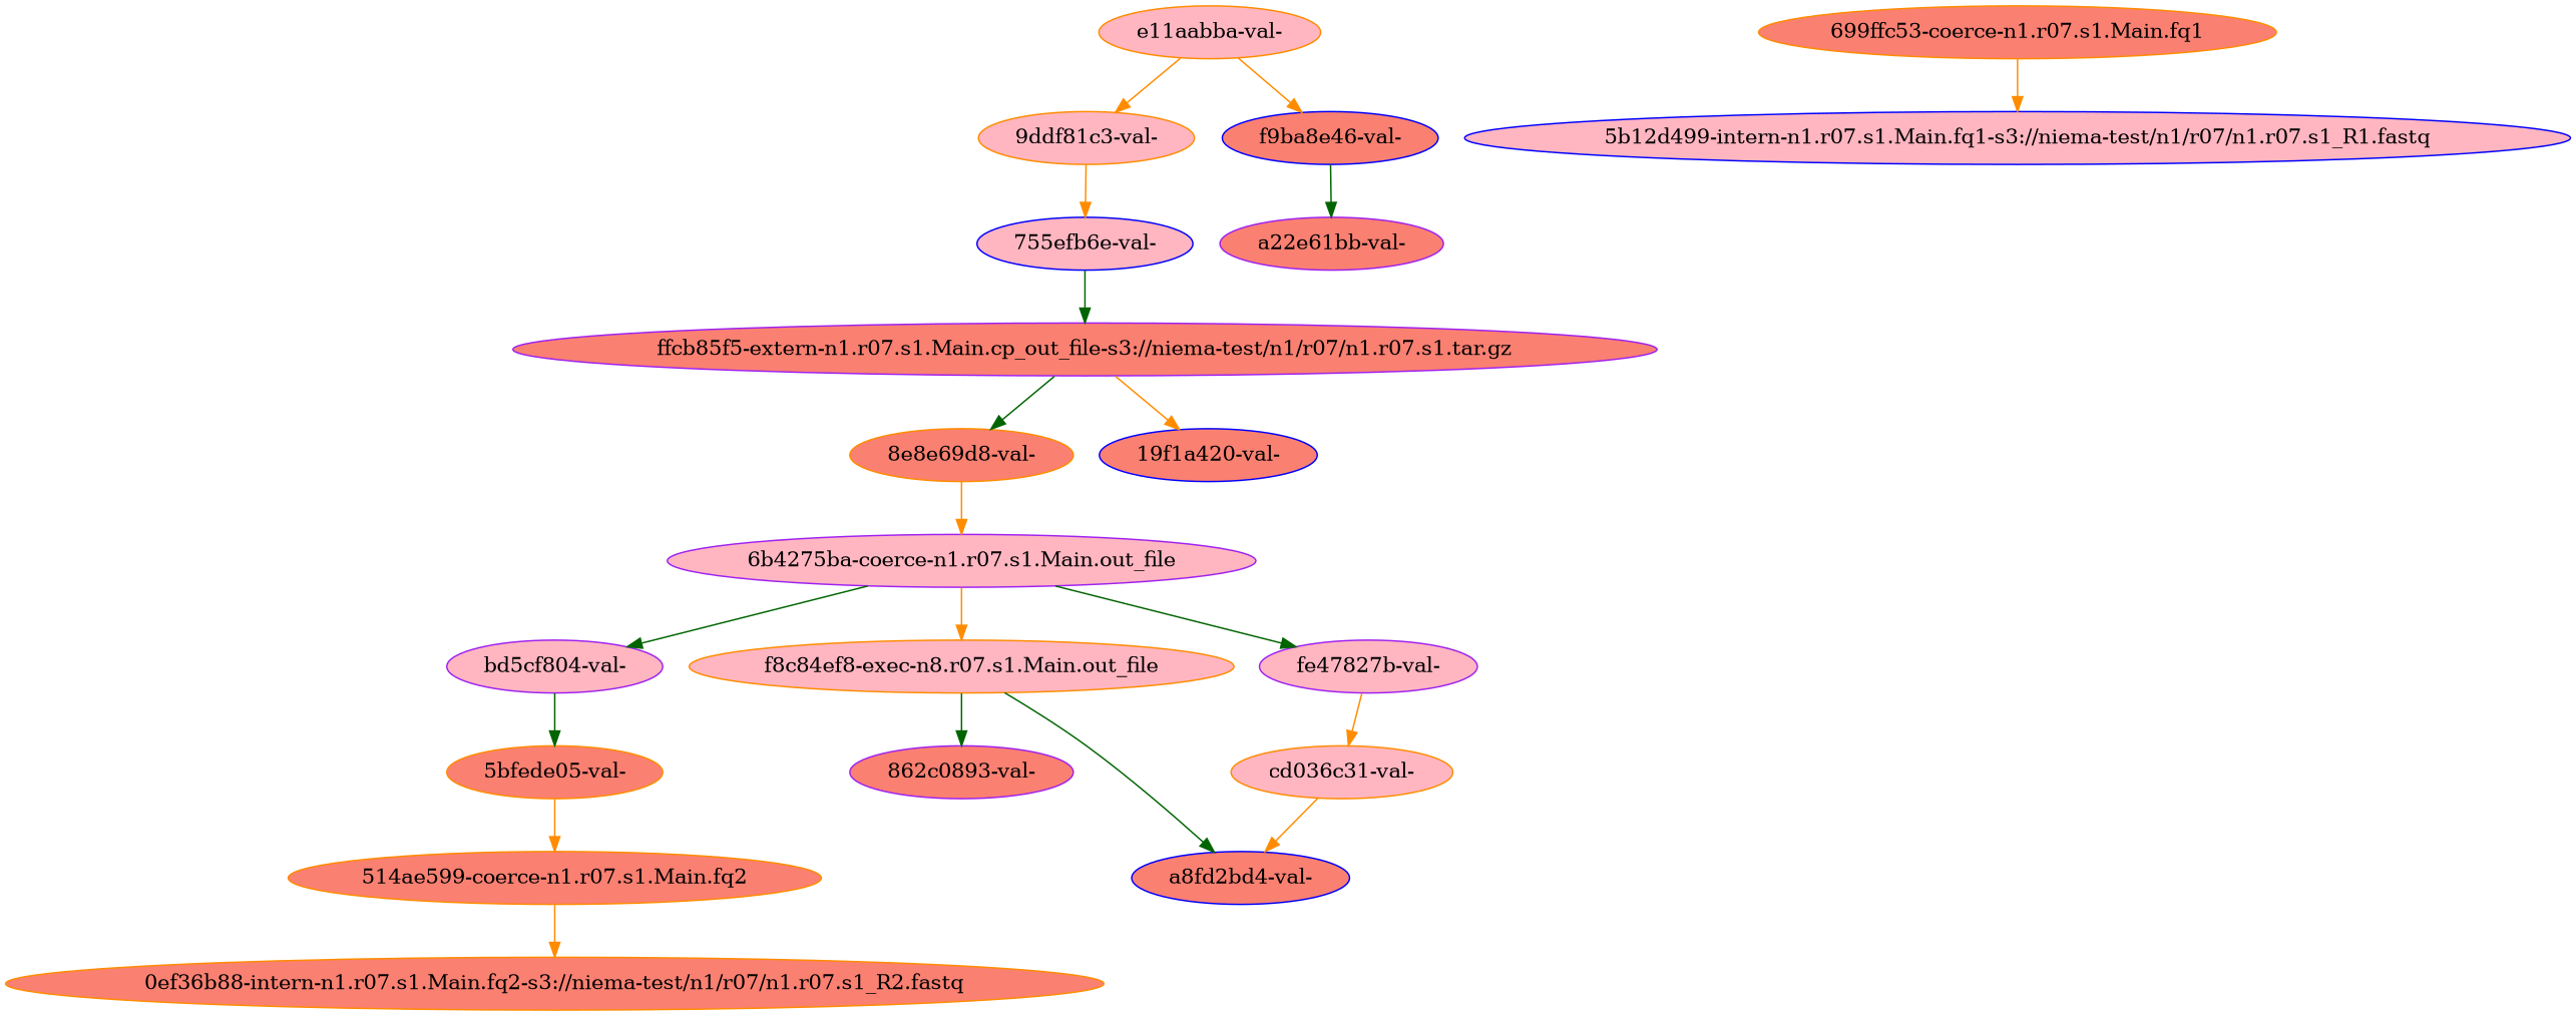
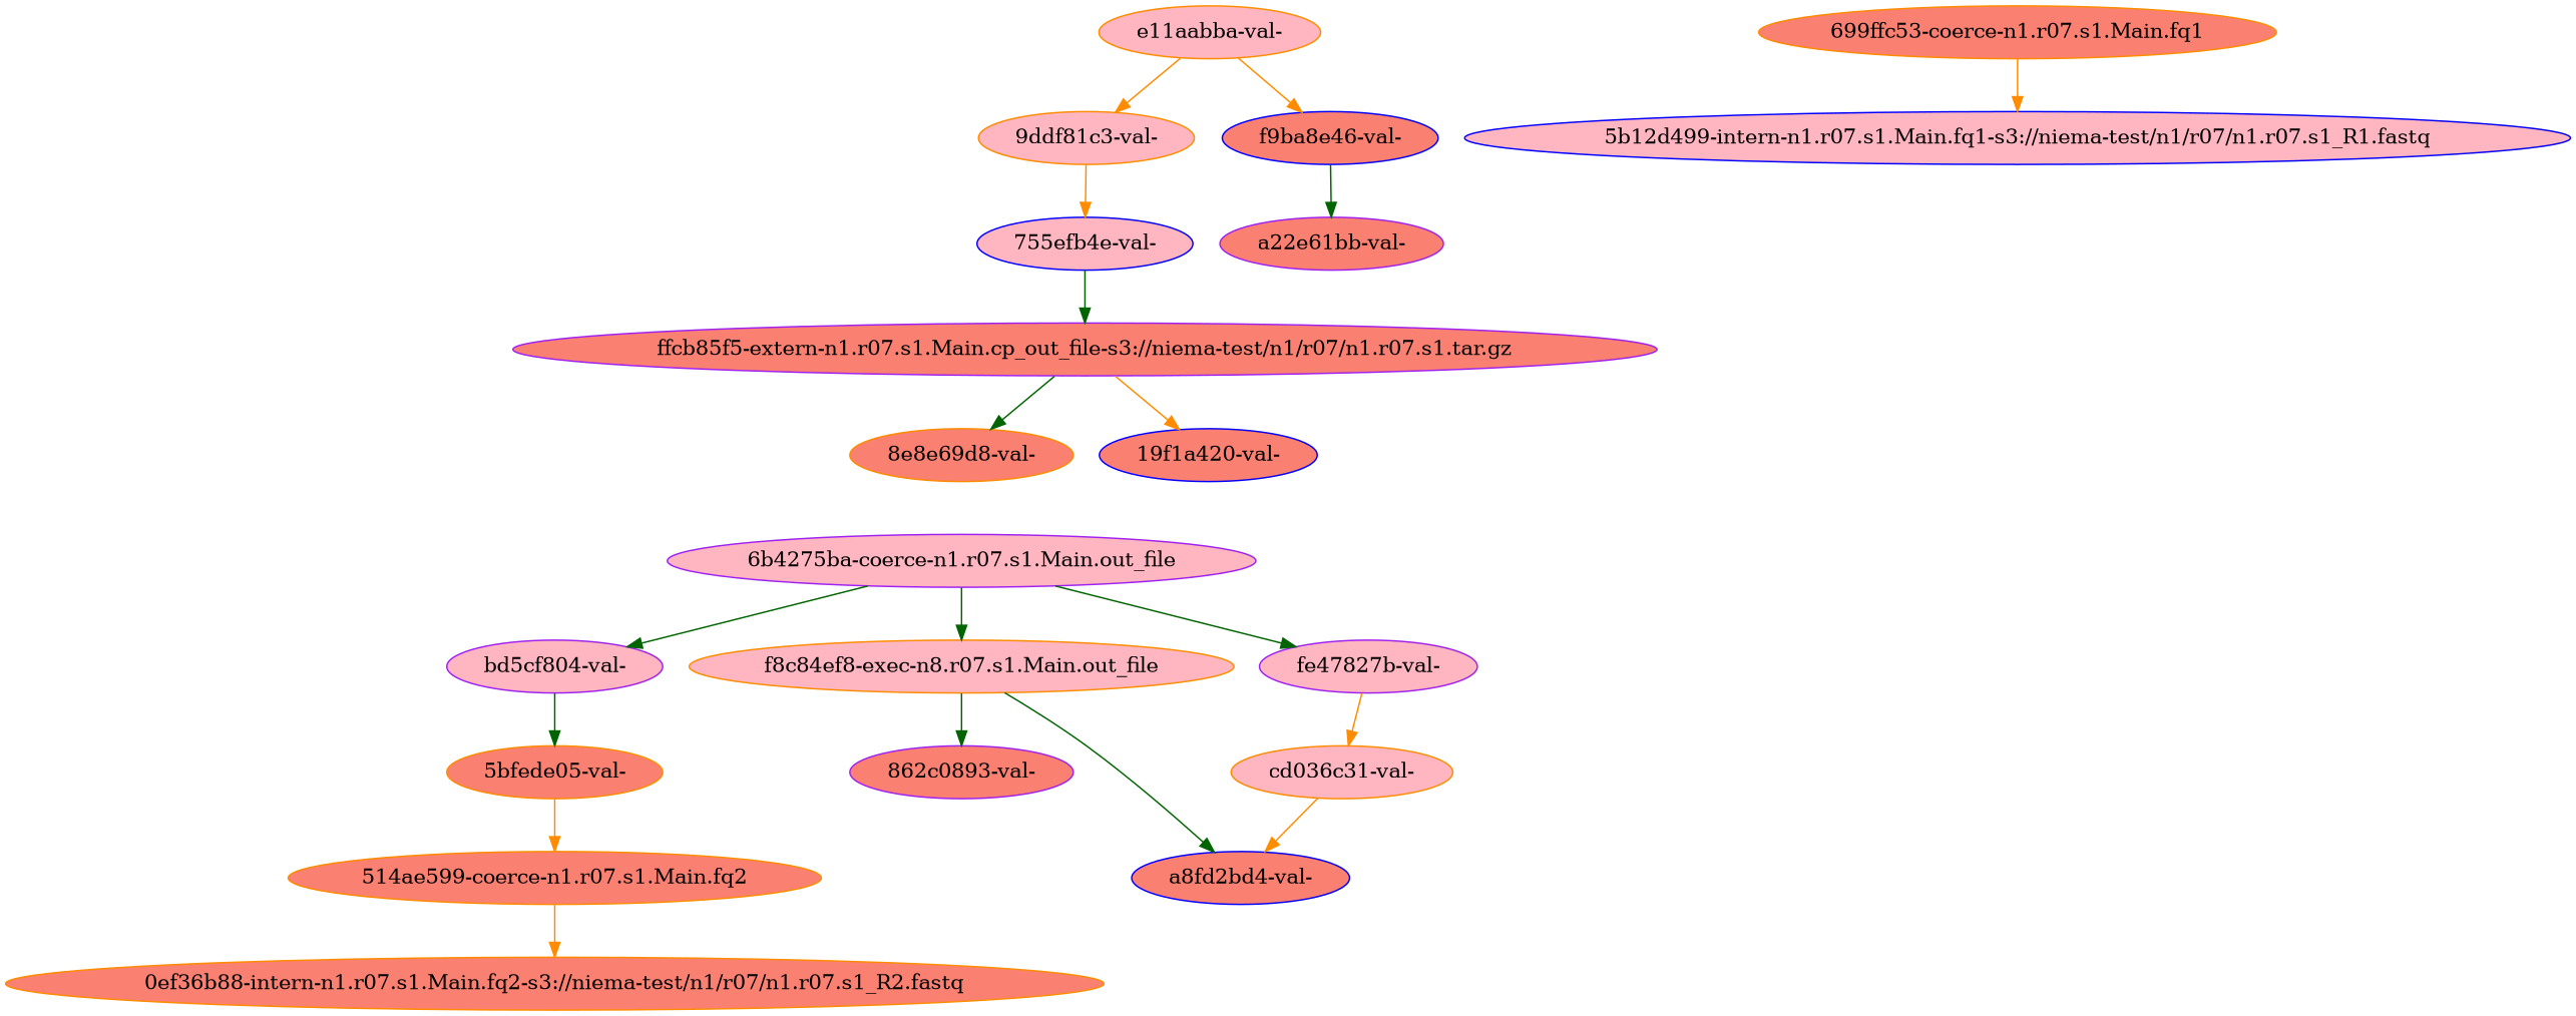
  strict digraph {
    node [color=darkorange fillcolor=salmon style=filled]
    edge [color=darkorange dynamic=false]
    "514ae599-coerce-n1.r07.s1.Main.fq2"
    "0ef36b88-intern-n1.r07.s1.Main.fq2-s3://niema-test/n1/r07/n1.r07.s1_R2.fastq"
    "5b12d499-intern-n1.r07.s1.Main.fq1-s3://niema-test/n1/r07/n1.r07.s1_R1.fastq" [color=blue fillcolor=lightpink]
    "5bfede05-val-"
    "699ffc53-coerce-n1.r07.s1.Main.fq1"
    "6b4275ba-coerce-n1.r07.s1.Main.out_file" [color=purple fillcolor=lightpink]
    "bd5cf804-val-" [color=purple fillcolor=lightpink]
    n8 [fillcolor=lightpink label="f8c84ef8-exec-n8.r07.s1.Main.out_file"]
    "fe47827b-val-" [color=purple fillcolor=lightpink]
    "862c0893-val-" [color=purple]
    "a8fd2bd4-val-" [color=blue]
    "cd036c31-val-" [fillcolor=lightpink]
    "ffcb85f5-extern-n1.r07.s1.Main.cp_out_file-s3://niema-test/n1/r07/n1.r07.s1.tar.gz" [color=purple]
    "8e8e69d8-val-"
    "19f1a420-val-" [color=blue]
-   "755efb6e-val-" [color=blue fillcolor=lightpink]
+   "755efb6e-val-" [color=blue fillcolor=lightpink label="755efb4e-val-"]
    "9ddf81c3-val-" [fillcolor=lightpink]
    "a22e61bb-val-" [color=purple]
    "e11aabba-val-" [fillcolor=lightpink]
    "f9ba8e46-val-" [color=blue]
    "514ae599-coerce-n1.r07.s1.Main.fq2" -> "0ef36b88-intern-n1.r07.s1.Main.fq2-s3://niema-test/n1/r07/n1.r07.s1_R2.fastq"
    "5bfede05-val-" -> "514ae599-coerce-n1.r07.s1.Main.fq2"
    "699ffc53-coerce-n1.r07.s1.Main.fq1" -> "5b12d499-intern-n1.r07.s1.Main.fq1-s3://niema-test/n1/r07/n1.r07.s1_R1.fastq"
    "6b4275ba-coerce-n1.r07.s1.Main.out_file" -> "bd5cf804-val-" [color=darkgreen]
-   "6b4275ba-coerce-n1.r07.s1.Main.out_file" -> n8 [dynamic=true]
+   "6b4275ba-coerce-n1.r07.s1.Main.out_file" -> n8 [color=darkgreen dynamic=true]
    "6b4275ba-coerce-n1.r07.s1.Main.out_file" -> "fe47827b-val-" [color=darkgreen]
    "bd5cf804-val-" -> "5bfede05-val-" [color=darkgreen]
    n8 -> "862c0893-val-" [color=darkgreen dynamic=true]
    n8 -> "a8fd2bd4-val-" [color=darkgreen dynamic=true]
    "fe47827b-val-" -> "cd036c31-val-"
    "cd036c31-val-" -> "a8fd2bd4-val-"
    "ffcb85f5-extern-n1.r07.s1.Main.cp_out_file-s3://niema-test/n1/r07/n1.r07.s1.tar.gz" -> "8e8e69d8-val-" [color=darkgreen]
    "ffcb85f5-extern-n1.r07.s1.Main.cp_out_file-s3://niema-test/n1/r07/n1.r07.s1.tar.gz" -> "19f1a420-val-" [dynamic=true]
-   "8e8e69d8-val-" -> "6b4275ba-coerce-n1.r07.s1.Main.out_file"
    "755efb6e-val-" -> "ffcb85f5-extern-n1.r07.s1.Main.cp_out_file-s3://niema-test/n1/r07/n1.r07.s1.tar.gz" [color=darkgreen]
    "9ddf81c3-val-" -> "755efb6e-val-"
    "e11aabba-val-" -> "9ddf81c3-val-"
    "e11aabba-val-" -> "f9ba8e46-val-"
    "f9ba8e46-val-" -> "a22e61bb-val-" [color=darkgreen]
  }
